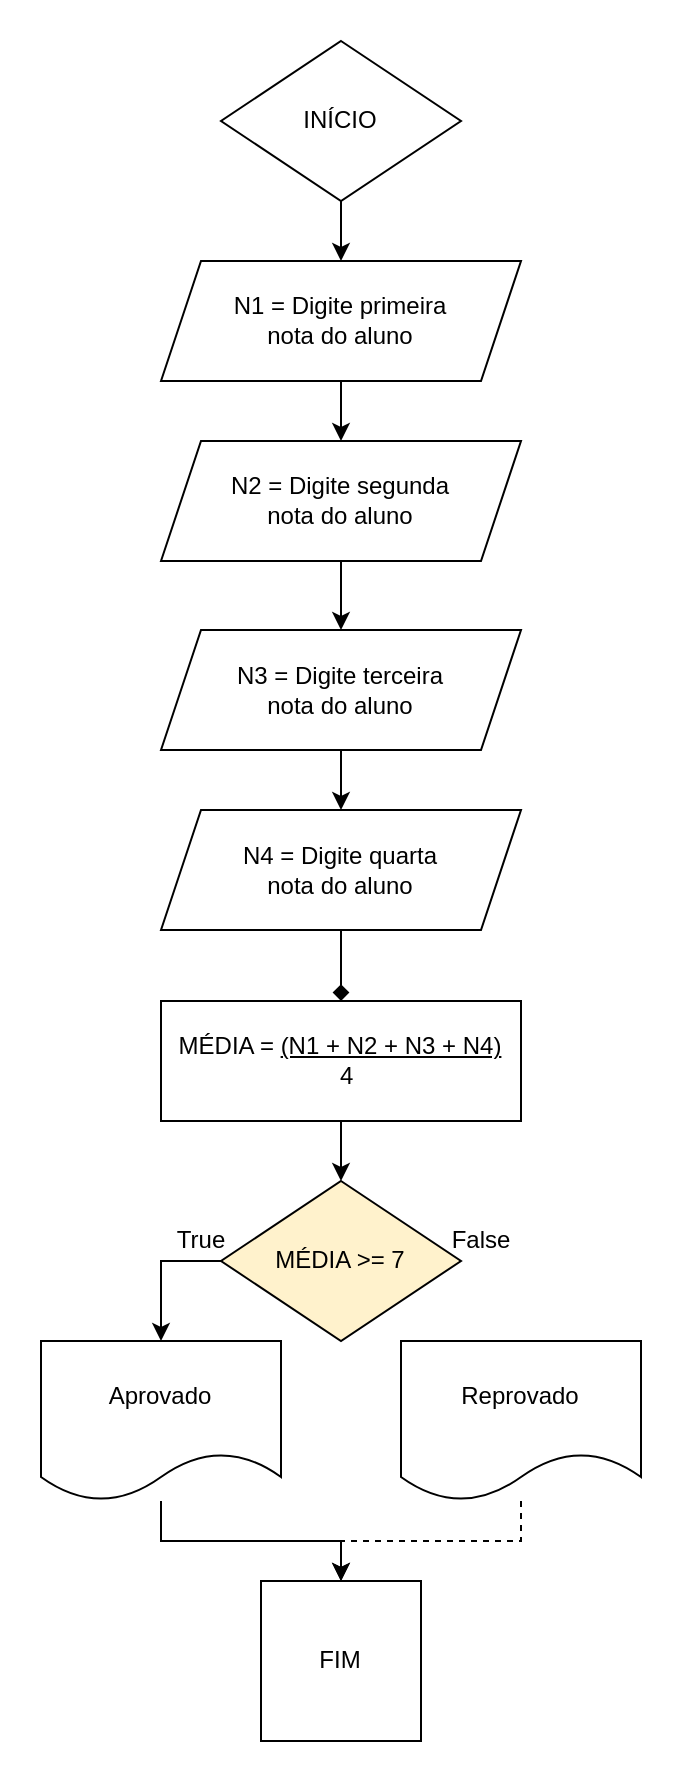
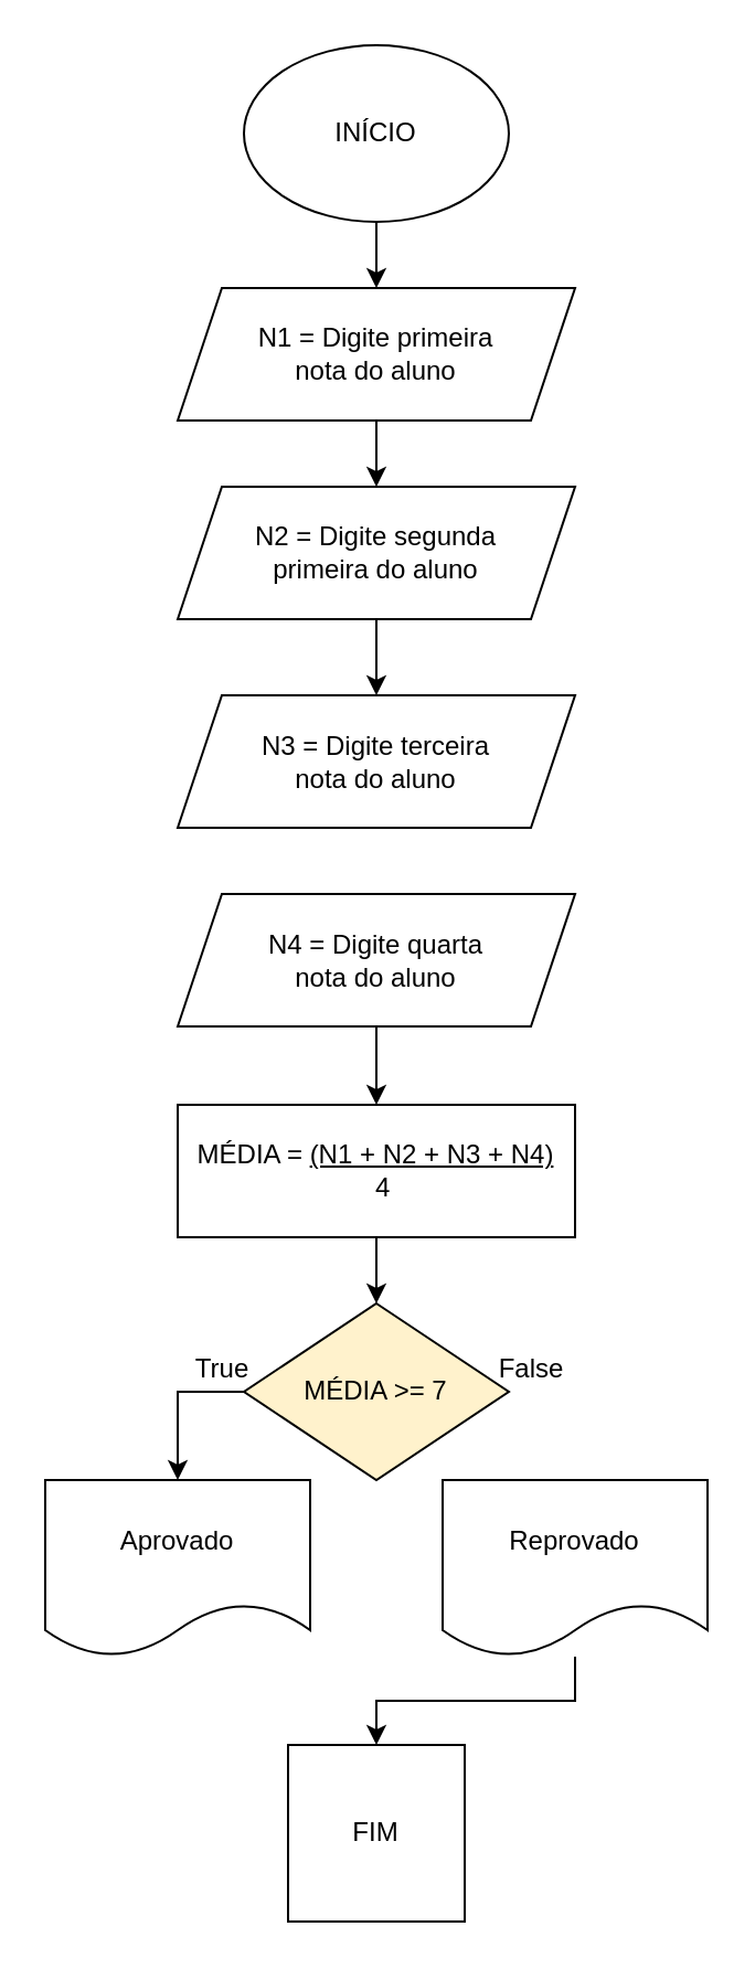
  <mxCell id="0" />
  <mxCell id="1" parent="0" />
  <mxCell id="2" value="" style="edgeStyle=orthogonalEdgeStyle;rounded=0;orthogonalLoop=1;jettySize=auto;html=1;" parent="1" source="3" target="5" edge="1"><mxGeometry relative="1" as="geometry" /></mxCell>
- <mxCell id="3" value="INÍCIO" style="rhombus;whiteSpace=wrap;html=1;" parent="1" vertex="1"><mxGeometry x="110" y="20" width="120" height="80" as="geometry" /></mxCell>
+ <mxCell id="3" value="INÍCIO" style="ellipse;whiteSpace=wrap;html=1;" parent="1" vertex="1"><mxGeometry x="110" y="20" width="120" height="80" as="geometry" /></mxCell>
  <mxCell id="4" value="" style="edgeStyle=orthogonalEdgeStyle;rounded=0;orthogonalLoop=1;jettySize=auto;html=1;" parent="1" source="5" target="7" edge="1"><mxGeometry relative="1" as="geometry" /></mxCell>
  <mxCell id="5" value="N1 = Digite primeira &lt;br&gt;nota do aluno" style="shape=parallelogram;perimeter=parallelogramPerimeter;whiteSpace=wrap;html=1;fixedSize=1;" parent="1" vertex="1"><mxGeometry x="80" y="130" width="180" height="60" as="geometry" /></mxCell>
  <mxCell id="6" value="" style="edgeStyle=orthogonalEdgeStyle;rounded=0;orthogonalLoop=1;jettySize=auto;html=1;" parent="1" source="7" target="8" edge="1"><mxGeometry relative="1" as="geometry" /></mxCell>
- <mxCell id="7" value="N2 =&amp;nbsp;Digite segunda &lt;br&gt;nota do aluno" style="shape=parallelogram;perimeter=parallelogramPerimeter;whiteSpace=wrap;html=1;fixedSize=1;" parent="1" vertex="1"><mxGeometry x="80" y="220" width="180" height="60" as="geometry" /></mxCell>
+ <mxCell id="7" value="N2 =&amp;nbsp;Digite segunda &lt;br&gt;primeira do aluno" style="shape=parallelogram;perimeter=parallelogramPerimeter;whiteSpace=wrap;html=1;fixedSize=1;" parent="1" vertex="1"><mxGeometry x="80" y="220" width="180" height="60" as="geometry" /></mxCell>
  <mxCell id="8" value="N3 =&amp;nbsp;Digite terceira&lt;br&gt;nota do aluno" style="shape=parallelogram;perimeter=parallelogramPerimeter;whiteSpace=wrap;html=1;fixedSize=1;" parent="1" vertex="1"><mxGeometry x="80" y="314.5" width="180" height="60" as="geometry" /></mxCell>
  <mxCell id="9" value="N4 =&amp;nbsp;Digite quarta&lt;br&gt;nota do aluno" style="shape=parallelogram;perimeter=parallelogramPerimeter;whiteSpace=wrap;html=1;fixedSize=1;" parent="1" vertex="1"><mxGeometry x="80" y="404.5" width="180" height="60" as="geometry" /></mxCell>
  <mxCell id="10" value="MÉDIA = &lt;u&gt;(N1 + N2 + N3 + N4)&lt;/u&gt;&lt;br&gt;&lt;span style=&quot;white-space: pre&quot;&gt; &lt;/span&gt;&lt;span style=&quot;white-space: pre&quot;&gt; &lt;/span&gt;4" style="rounded=0;whiteSpace=wrap;html=1;" parent="1" vertex="1"><mxGeometry x="80" y="500" width="180" height="60" as="geometry" /></mxCell>
  <mxCell id="11" value="MÉDIA &amp;gt;= 7" style="rhombus;whiteSpace=wrap;html=1;fillColor=#fff2cc;" parent="1" vertex="1"><mxGeometry x="110" y="590" width="120" height="80" as="geometry" /></mxCell>
  <mxCell id="12" value="" style="endArrow=classic;html=1;rounded=0;exitX=0.5;exitY=1;exitDx=0;exitDy=0;" parent="1" source="10" target="11" edge="1"><mxGeometry width="50" height="50" relative="1" as="geometry"><mxPoint x="150" y="560" as="sourcePoint" /><mxPoint x="200" y="510" as="targetPoint" /></mxGeometry></mxCell>
- <mxCell id="13" value="" style="endArrow=classic;html=1;rounded=0;exitX=0.5;exitY=1;exitDx=0;exitDy=0;entryX=0.5;entryY=0;entryDx=0;entryDy=0;" parent="1" source="8" target="9" edge="1"><mxGeometry width="50" height="50" relative="1" as="geometry"><mxPoint x="150" y="530" as="sourcePoint" /><mxPoint x="200" y="480" as="targetPoint" /></mxGeometry></mxCell>
- <mxCell id="14" value="" style="endArrow=diamond;html=1;rounded=0;exitX=0.5;exitY=1;exitDx=0;exitDy=0;entryX=0.5;entryY=0;entryDx=0;entryDy=0;" parent="1" source="9" target="10" edge="1"><mxGeometry width="50" height="50" relative="1" as="geometry"><mxPoint x="150" y="530" as="sourcePoint" /><mxPoint x="200" y="480" as="targetPoint" /></mxGeometry></mxCell>
+ <mxCell id="14" value="" style="endArrow=classic;html=1;rounded=0;exitX=0.5;exitY=1;exitDx=0;exitDy=0;entryX=0.5;entryY=0;entryDx=0;entryDy=0;" parent="1" source="9" target="10" edge="1"><mxGeometry width="50" height="50" relative="1" as="geometry"><mxPoint x="150" y="530" as="sourcePoint" /><mxPoint x="200" y="480" as="targetPoint" /></mxGeometry></mxCell>
  <mxCell id="15" value="True" style="text;html=1;align=center;verticalAlign=middle;resizable=0;points=[];autosize=1;strokeColor=none;fillColor=none;" parent="1" vertex="1"><mxGeometry x="80" y="610" width="40" height="20" as="geometry" /></mxCell>
  <mxCell id="16" value="False" style="text;html=1;align=center;verticalAlign=middle;resizable=0;points=[];autosize=1;strokeColor=none;fillColor=none;" parent="1" vertex="1"><mxGeometry x="220" y="610" width="40" height="20" as="geometry" /></mxCell>
  <mxCell id="17" value="" style="edgeStyle=orthogonalEdgeStyle;rounded=0;orthogonalLoop=1;jettySize=auto;html=1;entryX=0.5;entryY=0;entryDx=0;entryDy=0;exitX=0;exitY=0.5;exitDx=0;exitDy=0;" parent="1" source="11" target="19" edge="1"><mxGeometry relative="1" as="geometry"><mxPoint x="240" y="640" as="sourcePoint" /><mxPoint x="20" y="670" as="targetPoint" /></mxGeometry></mxCell>
- <mxCell id="18" value="" style="edgeStyle=orthogonalEdgeStyle;rounded=0;orthogonalLoop=1;jettySize=auto;html=1;entryX=0.5;entryY=0;entryDx=0;entryDy=0;" parent="1" source="19" target="21" edge="1"><mxGeometry relative="1" as="geometry"><mxPoint x="80" y="840" as="targetPoint" /><Array as="points"><mxPoint x="80" y="770" /><mxPoint x="170" y="770" /></Array></mxGeometry></mxCell>
  <mxCell id="19" value="Aprovado" style="shape=document;whiteSpace=wrap;html=1;boundedLbl=1;" parent="1" vertex="1"><mxGeometry x="20" y="670" width="120" height="80" as="geometry" /></mxCell>
  <mxCell id="20" value="Reprovado" style="shape=document;whiteSpace=wrap;html=1;boundedLbl=1;" parent="1" vertex="1"><mxGeometry x="200" y="670" width="120" height="80" as="geometry" /></mxCell>
  <mxCell id="21" value="FIM" style="whiteSpace=wrap;html=1;aspect=fixed;rounded=0;" parent="1" vertex="1"><mxGeometry x="130" y="790" width="80" height="80" as="geometry" /></mxCell>
- <mxCell id="22" value="" style="endArrow=classic;html=1;rounded=0;entryX=0.5;entryY=0;entryDx=0;entryDy=0;dashed=1;" parent="1" source="20" target="21" edge="1"><mxGeometry width="50" height="50" relative="1" as="geometry"><mxPoint x="270" y="790" as="sourcePoint" /><mxPoint x="200" y="660" as="targetPoint" /><Array as="points"><mxPoint x="260" y="770" /><mxPoint x="170" y="770" /></Array></mxGeometry></mxCell>
+ <mxCell id="22" value="" style="endArrow=classic;html=1;rounded=0;entryX=0.5;entryY=0;entryDx=0;entryDy=0;" parent="1" source="20" target="21" edge="1"><mxGeometry width="50" height="50" relative="1" as="geometry"><mxPoint x="270" y="790" as="sourcePoint" /><mxPoint x="200" y="660" as="targetPoint" /><Array as="points"><mxPoint x="260" y="770" /><mxPoint x="170" y="770" /></Array></mxGeometry></mxCell>
